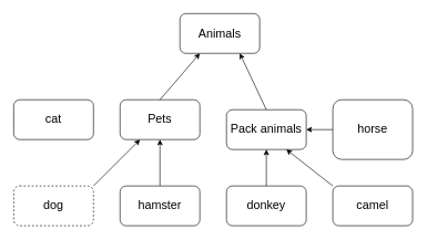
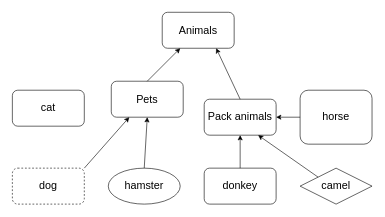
  <mxCell id="0" />
  <mxCell id="1" parent="0" />
  <mxCell id="2" value="&lt;font style=&quot;font-size: 18px;&quot;&gt;Animals&lt;/font&gt;" style="rounded=1;whiteSpace=wrap;html=1;" vertex="1" parent="1"><mxGeometry x="270" y="20" width="120" height="60" as="geometry" /></mxCell>
- <mxCell id="3" value="&lt;font style=&quot;font-size: 18px;&quot;&gt;Pets&lt;/font&gt;" style="rounded=1;whiteSpace=wrap;html=1;" vertex="1" parent="1"><mxGeometry x="180" y="150" width="120" height="60" as="geometry" /></mxCell>
+ <mxCell id="3" value="&lt;font style=&quot;font-size: 18px;&quot;&gt;Pets&lt;/font&gt;" style="rounded=1;whiteSpace=wrap;html=1;" vertex="1" parent="1"><mxGeometry x="185" y="135" width="120" height="60" as="geometry" /></mxCell>
  <mxCell id="4" value="" style="endArrow=classic;html=1;rounded=0;entryX=0.25;entryY=1;entryDx=0;entryDy=0;exitX=0.5;exitY=0;exitDx=0;exitDy=0;" edge="1" parent="1" source="3" target="2"><mxGeometry width="50" height="50" relative="1" as="geometry"><mxPoint x="300" y="130" as="sourcePoint" /><mxPoint x="350" y="80" as="targetPoint" /></mxGeometry></mxCell>
  <mxCell id="5" value="&lt;font style=&quot;font-size: 18px;&quot;&gt;Pack animals&lt;/font&gt;" style="rounded=1;whiteSpace=wrap;html=1;" vertex="1" parent="1"><mxGeometry x="340" y="165" width="120" height="60" as="geometry" /></mxCell>
  <mxCell id="6" value="" style="endArrow=classic;html=1;rounded=0;entryX=0.75;entryY=1;entryDx=0;entryDy=0;exitX=0.5;exitY=0;exitDx=0;exitDy=0;" edge="1" parent="1" source="5" target="2"><mxGeometry width="50" height="50" relative="1" as="geometry"><mxPoint x="460" y="130" as="sourcePoint" /><mxPoint x="460" y="80" as="targetPoint" /></mxGeometry></mxCell>
- <mxCell id="7" value="&lt;font style=&quot;font-size: 18px;&quot;&gt;hamster&lt;/font&gt;" style="rounded=1;whiteSpace=wrap;html=1;" vertex="1" parent="1"><mxGeometry x="180" y="280" width="120" height="60" as="geometry" /></mxCell>
+ <mxCell id="7" value="&lt;font style=&quot;font-size: 18px;&quot;&gt;hamster&lt;/font&gt;" style="ellipse;whiteSpace=wrap;html=1;" vertex="1" parent="1"><mxGeometry x="180" y="280" width="120" height="60" as="geometry" /></mxCell>
  <mxCell id="8" value="" style="endArrow=classic;html=1;rounded=0;entryX=0.5;entryY=1;entryDx=0;entryDy=0;exitX=0.5;exitY=0;exitDx=0;exitDy=0;" edge="1" parent="1" source="7" target="3"><mxGeometry width="50" height="50" relative="1" as="geometry"><mxPoint x="300" y="260" as="sourcePoint" /><mxPoint x="300" y="210" as="targetPoint" /></mxGeometry></mxCell>
  <mxCell id="9" value="&lt;font style=&quot;font-size: 18px;&quot;&gt;dog&lt;/font&gt;" style="rounded=1;whiteSpace=wrap;html=1;dashed=1;" vertex="1" parent="1"><mxGeometry x="20" y="280" width="120" height="60" as="geometry" /></mxCell>
  <mxCell id="10" value="" style="endArrow=classic;html=1;rounded=0;entryX=0.25;entryY=1;entryDx=0;entryDy=0;exitX=1;exitY=0;exitDx=0;exitDy=0;" edge="1" parent="1" source="9" target="3"><mxGeometry width="50" height="50" relative="1" as="geometry"><mxPoint x="140" y="260" as="sourcePoint" /><mxPoint x="80" y="210" as="targetPoint" /></mxGeometry></mxCell>
  <mxCell id="11" value="&lt;font style=&quot;font-size: 18px;&quot;&gt;cat&lt;/font&gt;" style="rounded=1;whiteSpace=wrap;html=1;" vertex="1" parent="1"><mxGeometry x="20" y="150" width="120" height="60" as="geometry" /></mxCell>
- <mxCell id="12" value="&lt;font style=&quot;font-size: 18px;&quot;&gt;camel&lt;/font&gt;" style="rounded=1;whiteSpace=wrap;html=1;" vertex="1" parent="1"><mxGeometry x="500" y="280" width="120" height="60" as="geometry" /></mxCell>
+ <mxCell id="12" value="&lt;font style=&quot;font-size: 18px;&quot;&gt;camel&lt;/font&gt;" style="rhombus;whiteSpace=wrap;html=1;" vertex="1" parent="1"><mxGeometry x="500" y="280" width="120" height="60" as="geometry" /></mxCell>
  <mxCell id="13" value="&lt;font style=&quot;font-size: 18px;&quot;&gt;horse&lt;/font&gt;" style="rounded=1;whiteSpace=wrap;html=1;" vertex="1" parent="1"><mxGeometry x="500" y="150" width="120" height="90" as="geometry" /></mxCell>
  <mxCell id="14" value="&lt;font style=&quot;font-size: 18px;&quot;&gt;donkey&lt;/font&gt;" style="rounded=1;whiteSpace=wrap;html=1;" vertex="1" parent="1"><mxGeometry x="340" y="280" width="120" height="60" as="geometry" /></mxCell>
  <mxCell id="15" value="" style="endArrow=classic;html=1;rounded=0;exitX=0.5;exitY=0;exitDx=0;exitDy=0;entryX=0.5;entryY=1;entryDx=0;entryDy=0;" edge="1" parent="1" source="14" target="5"><mxGeometry width="50" height="50" relative="1" as="geometry"><mxPoint x="280" y="230" as="sourcePoint" /><mxPoint x="330" y="180" as="targetPoint" /></mxGeometry></mxCell>
  <mxCell id="16" value="" style="endArrow=classic;html=1;rounded=0;exitX=0;exitY=0.5;exitDx=0;exitDy=0;entryX=1;entryY=0.5;entryDx=0;entryDy=0;" edge="1" parent="1" source="13" target="5"><mxGeometry width="50" height="50" relative="1" as="geometry"><mxPoint x="280" y="230" as="sourcePoint" /><mxPoint x="330" y="180" as="targetPoint" /></mxGeometry></mxCell>
  <mxCell id="17" value="" style="endArrow=classic;html=1;rounded=0;exitX=0;exitY=0;exitDx=0;exitDy=0;entryX=0.75;entryY=1;entryDx=0;entryDy=0;" edge="1" parent="1" source="12" target="5"><mxGeometry width="50" height="50" relative="1" as="geometry"><mxPoint x="280" y="230" as="sourcePoint" /><mxPoint x="330" y="180" as="targetPoint" /></mxGeometry></mxCell>
